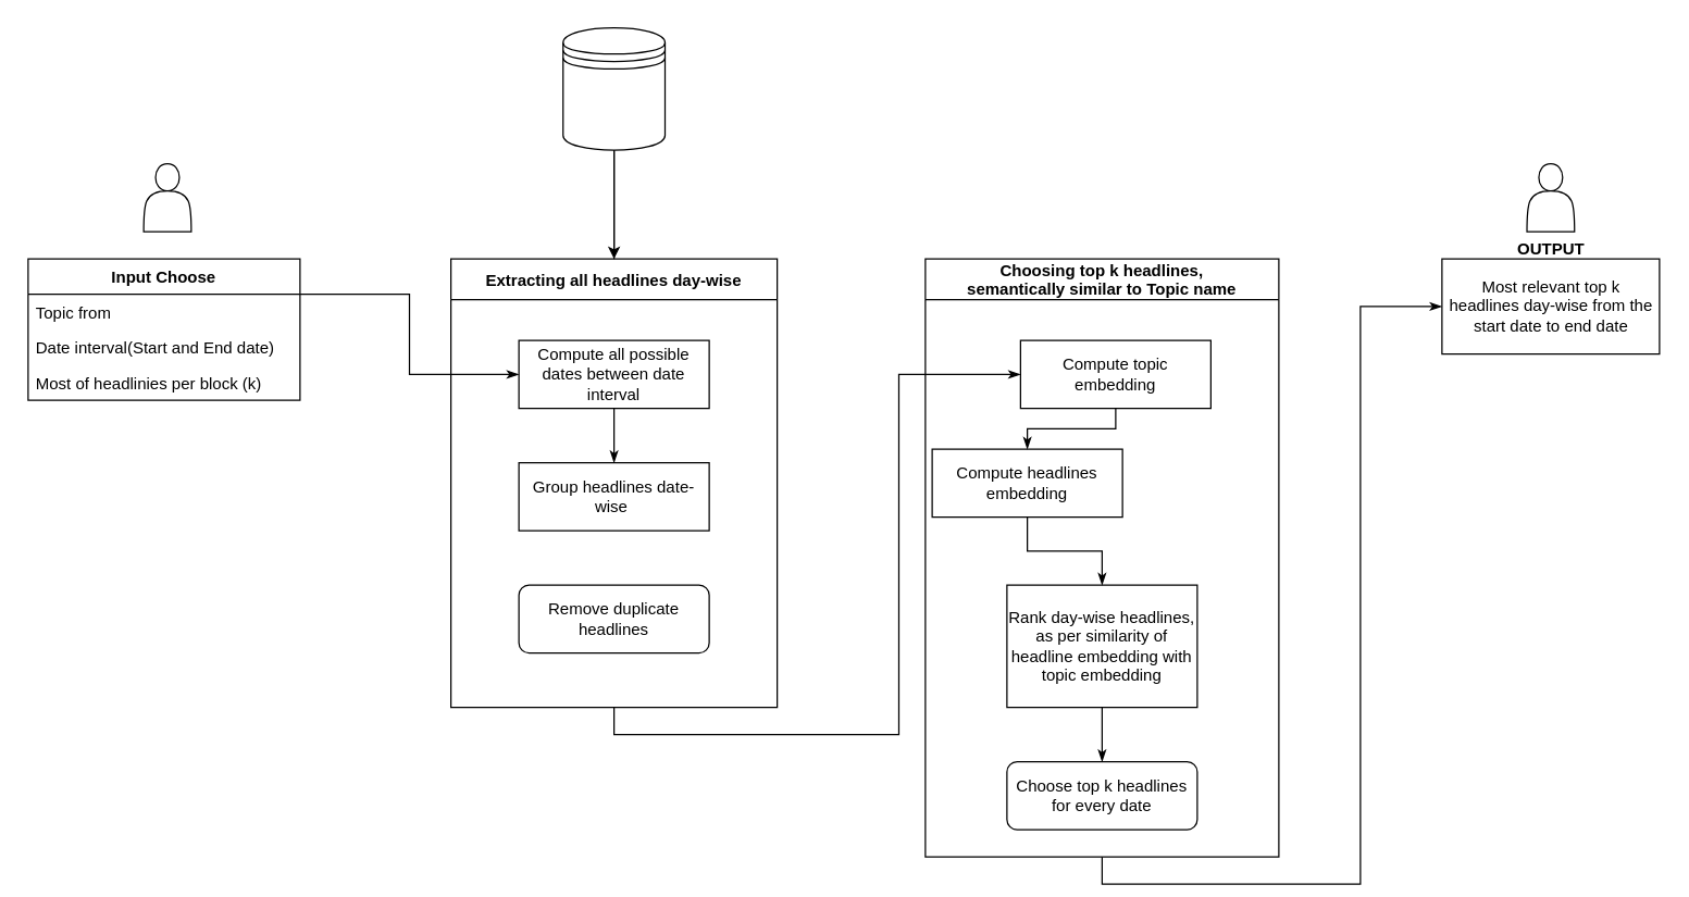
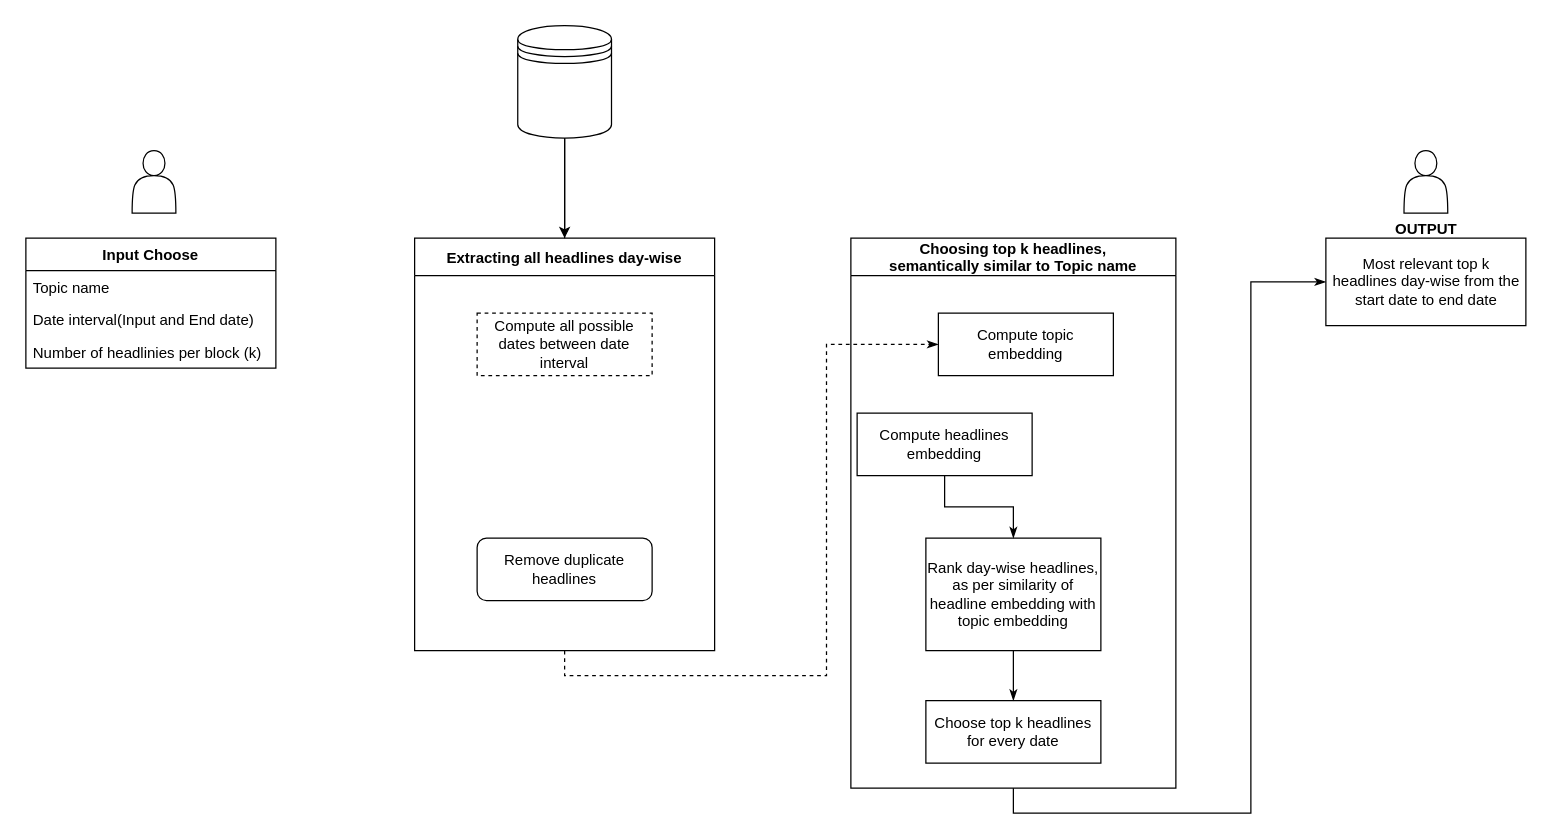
  <mxCell id="0" />
  <mxCell id="1" parent="0" />
- <mxCell id="2" style="edgeStyle=orthogonalEdgeStyle;rounded=0;orthogonalLoop=1;jettySize=auto;html=1;exitX=1;exitY=0.25;exitDx=0;exitDy=0;entryX=0;entryY=0.5;entryDx=0;entryDy=0;startArrow=none;startFill=0;endArrow=classicThin;endFill=1;" edge="1" parent="1" source="3" target="12"><mxGeometry relative="1" as="geometry" /></mxCell>
  <mxCell id="3" value="Input Choose" style="swimlane;fontStyle=1;childLayout=stackLayout;horizontal=1;startSize=26;fillColor=none;horizontalStack=0;resizeParent=1;resizeParentMax=0;resizeLast=0;collapsible=1;marginBottom=0;" parent="1" vertex="1"><mxGeometry x="20" y="190" width="200" height="104" as="geometry"><mxRectangle x="90" y="90" width="120" height="26" as="alternateBounds" /></mxGeometry></mxCell>
- <mxCell id="4" value="Topic from" style="text;strokeColor=none;fillColor=none;align=left;verticalAlign=top;spacingLeft=4;spacingRight=4;overflow=hidden;rotatable=0;points=[[0,0.5],[1,0.5]];portConstraint=eastwest;" parent="3" vertex="1"><mxGeometry y="26" width="200" height="26" as="geometry" /></mxCell>
- <mxCell id="5" value="Date interval(Start and End date)&#10;" style="text;strokeColor=none;fillColor=none;align=left;verticalAlign=top;spacingLeft=4;spacingRight=4;overflow=hidden;rotatable=0;points=[[0,0.5],[1,0.5]];portConstraint=eastwest;" parent="3" vertex="1"><mxGeometry y="52" width="200" height="26" as="geometry" /></mxCell>
- <mxCell id="6" value="Most of headlinies per block (k)&#10;" style="text;strokeColor=none;fillColor=none;align=left;verticalAlign=top;spacingLeft=4;spacingRight=4;overflow=hidden;rotatable=0;points=[[0,0.5],[1,0.5]];portConstraint=eastwest;" parent="3" vertex="1"><mxGeometry y="78" width="200" height="26" as="geometry" /></mxCell>
+ <mxCell id="4" value="Topic name" style="text;strokeColor=none;fillColor=none;align=left;verticalAlign=top;spacingLeft=4;spacingRight=4;overflow=hidden;rotatable=0;points=[[0,0.5],[1,0.5]];portConstraint=eastwest;" parent="3" vertex="1"><mxGeometry y="26" width="200" height="26" as="geometry" /></mxCell>
+ <mxCell id="5" value="Date interval(Input and End date)&#10;" style="text;strokeColor=none;fillColor=none;align=left;verticalAlign=top;spacingLeft=4;spacingRight=4;overflow=hidden;rotatable=0;points=[[0,0.5],[1,0.5]];portConstraint=eastwest;" parent="3" vertex="1"><mxGeometry y="52" width="200" height="26" as="geometry" /></mxCell>
+ <mxCell id="6" value="Number of headlinies per block (k)&#10;" style="text;strokeColor=none;fillColor=none;align=left;verticalAlign=top;spacingLeft=4;spacingRight=4;overflow=hidden;rotatable=0;points=[[0,0.5],[1,0.5]];portConstraint=eastwest;" parent="3" vertex="1"><mxGeometry y="78" width="200" height="26" as="geometry" /></mxCell>
  <mxCell id="7" value="" style="edgeStyle=orthogonalEdgeStyle;rounded=0;orthogonalLoop=1;jettySize=auto;html=1;entryX=0.5;entryY=0;entryDx=0;entryDy=0;" edge="1" parent="1" source="8"><mxGeometry relative="1" as="geometry"><mxPoint x="451" y="190" as="targetPoint" /></mxGeometry></mxCell>
  <mxCell id="8" value="" style="shape=datastore;whiteSpace=wrap;html=1;" vertex="1" parent="1"><mxGeometry x="413.5" y="20" width="75" height="90" as="geometry" /></mxCell>
  <mxCell id="9" value="" style="edgeStyle=orthogonalEdgeStyle;rounded=0;orthogonalLoop=1;jettySize=auto;html=1;exitX=0.5;exitY=0;exitDx=0;exitDy=0;endArrow=none;endFill=0;" edge="1" parent="1" source="11"><mxGeometry relative="1" as="geometry"><mxPoint x="451" y="110" as="targetPoint" /></mxGeometry></mxCell>
- <mxCell id="10" style="edgeStyle=orthogonalEdgeStyle;rounded=0;orthogonalLoop=1;jettySize=auto;html=1;exitX=0.5;exitY=1;exitDx=0;exitDy=0;entryX=0;entryY=0.5;entryDx=0;entryDy=0;startArrow=none;startFill=0;endArrow=classicThin;endFill=1;" edge="1" parent="1" source="11" target="18"><mxGeometry relative="1" as="geometry" /></mxCell>
+ <mxCell id="10" style="edgeStyle=orthogonalEdgeStyle;rounded=0;orthogonalLoop=1;jettySize=auto;html=1;exitX=0.5;exitY=1;exitDx=0;exitDy=0;entryX=0;entryY=0.5;entryDx=0;entryDy=0;startArrow=none;startFill=0;endArrow=classicThin;endFill=1;dashed=1;" edge="1" parent="1" source="11" target="18"><mxGeometry relative="1" as="geometry" /></mxCell>
  <mxCell id="11" value="Extracting all headlines day-wise" style="swimlane;startSize=30;horizontal=1;containerType=tree;fillColor=none;" vertex="1" parent="1"><mxGeometry x="331" y="190" width="240" height="330" as="geometry"><mxRectangle x="391" y="240" width="220" height="30" as="alternateBounds" /></mxGeometry></mxCell>
- <mxCell id="12" value="Compute all possible dates between date interval" style="whiteSpace=wrap;html=1;treeFolding=1;treeMoving=1;newEdgeStyle={&quot;edgeStyle&quot;:&quot;elbowEdgeStyle&quot;,&quot;startArrow&quot;:&quot;none&quot;,&quot;endArrow&quot;:&quot;none&quot;};fillColor=none;" vertex="1" parent="11"><mxGeometry x="50" y="60" width="140" height="50" as="geometry" /></mxCell>
- <mxCell id="13" value="" style="edgeStyle=elbowEdgeStyle;rounded=0;orthogonalLoop=1;jettySize=auto;html=1;elbow=vertical;startArrow=none;endArrow=classicThin;startFill=0;endFill=1;" edge="1" source="12" target="14" parent="11"><mxGeometry relative="1" as="geometry" /></mxCell>
- <mxCell id="14" value="Group headlines date-wise&amp;nbsp;" style="whiteSpace=wrap;html=1;treeFolding=1;treeMoving=1;newEdgeStyle={&quot;edgeStyle&quot;:&quot;elbowEdgeStyle&quot;,&quot;startArrow&quot;:&quot;none&quot;,&quot;endArrow&quot;:&quot;none&quot;};fillColor=none;" vertex="1" parent="11"><mxGeometry x="50" y="150" width="140" height="50" as="geometry" /></mxCell>
+ <mxCell id="12" value="Compute all possible dates between date interval" style="whiteSpace=wrap;html=1;treeFolding=1;treeMoving=1;newEdgeStyle={&quot;edgeStyle&quot;:&quot;elbowEdgeStyle&quot;,&quot;startArrow&quot;:&quot;none&quot;,&quot;endArrow&quot;:&quot;none&quot;};fillColor=none;dashed=1;" vertex="1" parent="11"><mxGeometry x="50" y="60" width="140" height="50" as="geometry" /></mxCell>
  <mxCell id="15" value="Remove duplicate headlines" style="whiteSpace=wrap;html=1;treeFolding=1;treeMoving=1;newEdgeStyle={&quot;edgeStyle&quot;:&quot;elbowEdgeStyle&quot;,&quot;startArrow&quot;:&quot;none&quot;,&quot;endArrow&quot;:&quot;none&quot;};fillColor=none;rounded=1;" vertex="1" parent="11"><mxGeometry x="50" y="240" width="140" height="50" as="geometry" /></mxCell>
  <mxCell id="16" style="edgeStyle=orthogonalEdgeStyle;rounded=0;orthogonalLoop=1;jettySize=auto;html=1;exitX=0.5;exitY=1;exitDx=0;exitDy=0;entryX=0;entryY=0.5;entryDx=0;entryDy=0;startArrow=none;startFill=0;endArrow=classicThin;endFill=1;" edge="1" parent="1" source="17" target="26"><mxGeometry relative="1" as="geometry" /></mxCell>
  <mxCell id="17" value="Choosing top k headlines,&#10;semantically similar to Topic name" style="swimlane;startSize=30;horizontal=1;containerType=tree;fillColor=none;" vertex="1" parent="1"><mxGeometry x="680" y="190" width="260" height="440" as="geometry"><mxRectangle x="740" y="240" width="220" height="30" as="alternateBounds" /></mxGeometry></mxCell>
  <mxCell id="18" value="Compute topic embedding" style="whiteSpace=wrap;html=1;treeFolding=1;treeMoving=1;newEdgeStyle={&quot;edgeStyle&quot;:&quot;elbowEdgeStyle&quot;,&quot;startArrow&quot;:&quot;none&quot;,&quot;endArrow&quot;:&quot;none&quot;};fillColor=none;" vertex="1" parent="17"><mxGeometry x="70" y="60" width="140" height="50" as="geometry" /></mxCell>
- <mxCell id="19" value="" style="edgeStyle=elbowEdgeStyle;rounded=0;orthogonalLoop=1;jettySize=auto;html=1;elbow=vertical;startArrow=none;endArrow=classicThin;startFill=0;endFill=1;" edge="1" parent="17" source="18" target="21"><mxGeometry relative="1" as="geometry" /></mxCell>
  <mxCell id="20" style="edgeStyle=orthogonalEdgeStyle;rounded=0;orthogonalLoop=1;jettySize=auto;html=1;exitX=0.5;exitY=1;exitDx=0;exitDy=0;entryX=0.5;entryY=0;entryDx=0;entryDy=0;startArrow=none;startFill=0;endArrow=classicThin;endFill=1;" edge="1" parent="17" source="21" target="23"><mxGeometry relative="1" as="geometry" /></mxCell>
  <mxCell id="21" value="Compute headlines embedding" style="whiteSpace=wrap;html=1;treeFolding=1;treeMoving=1;newEdgeStyle={&quot;edgeStyle&quot;:&quot;elbowEdgeStyle&quot;,&quot;startArrow&quot;:&quot;none&quot;,&quot;endArrow&quot;:&quot;none&quot;};fillColor=none;" vertex="1" parent="17"><mxGeometry x="5" y="140" width="140" height="50" as="geometry" /></mxCell>
  <mxCell id="22" style="edgeStyle=orthogonalEdgeStyle;rounded=0;orthogonalLoop=1;jettySize=auto;html=1;exitX=0.5;exitY=1;exitDx=0;exitDy=0;entryX=0.5;entryY=0;entryDx=0;entryDy=0;startArrow=none;startFill=0;endArrow=classicThin;endFill=1;" edge="1" parent="17" source="23" target="24"><mxGeometry relative="1" as="geometry" /></mxCell>
  <mxCell id="23" value="Rank day-wise headlines, as per similarity of headline embedding with topic embedding" style="whiteSpace=wrap;html=1;treeFolding=1;treeMoving=1;newEdgeStyle={&quot;edgeStyle&quot;:&quot;elbowEdgeStyle&quot;,&quot;startArrow&quot;:&quot;none&quot;,&quot;endArrow&quot;:&quot;none&quot;};fillColor=none;" vertex="1" parent="17"><mxGeometry x="60" y="240" width="140" height="90" as="geometry" /></mxCell>
- <mxCell id="24" value="Choose top k headlines for every date" style="whiteSpace=wrap;html=1;treeFolding=1;treeMoving=1;newEdgeStyle={&quot;edgeStyle&quot;:&quot;elbowEdgeStyle&quot;,&quot;startArrow&quot;:&quot;none&quot;,&quot;endArrow&quot;:&quot;none&quot;};fillColor=none;rounded=1;" vertex="1" parent="17"><mxGeometry x="60" y="370" width="140" height="50" as="geometry" /></mxCell>
+ <mxCell id="24" value="Choose top k headlines for every date" style="whiteSpace=wrap;html=1;treeFolding=1;treeMoving=1;newEdgeStyle={&quot;edgeStyle&quot;:&quot;elbowEdgeStyle&quot;,&quot;startArrow&quot;:&quot;none&quot;,&quot;endArrow&quot;:&quot;none&quot;};fillColor=none;" vertex="1" parent="17"><mxGeometry x="60" y="370" width="140" height="50" as="geometry" /></mxCell>
  <mxCell id="25" value="" style="shape=actor;whiteSpace=wrap;html=1;fillColor=none;" vertex="1" parent="1"><mxGeometry x="105" y="120" width="35" height="50" as="geometry" /></mxCell>
  <mxCell id="26" value="Most relevant top k &lt;br&gt;headlines day-wise from the &lt;br&gt;start date to end date" style="fillColor=none;fontStyle=0;labelBorderColor=none;html=1;" vertex="1" parent="1"><mxGeometry x="1060" y="190" width="160" height="70" as="geometry" /></mxCell>
  <mxCell id="27" value="&lt;b&gt;OUTPUT&lt;/b&gt;" style="text;html=1;align=center;verticalAlign=middle;resizable=0;points=[];autosize=1;strokeColor=none;fillColor=none;" vertex="1" parent="1"><mxGeometry x="1110" y="173" width="60" height="20" as="geometry" /></mxCell>
  <mxCell id="28" value="" style="shape=actor;whiteSpace=wrap;html=1;fillColor=none;" vertex="1" parent="1"><mxGeometry x="1122.5" y="120" width="35" height="50" as="geometry" /></mxCell>
